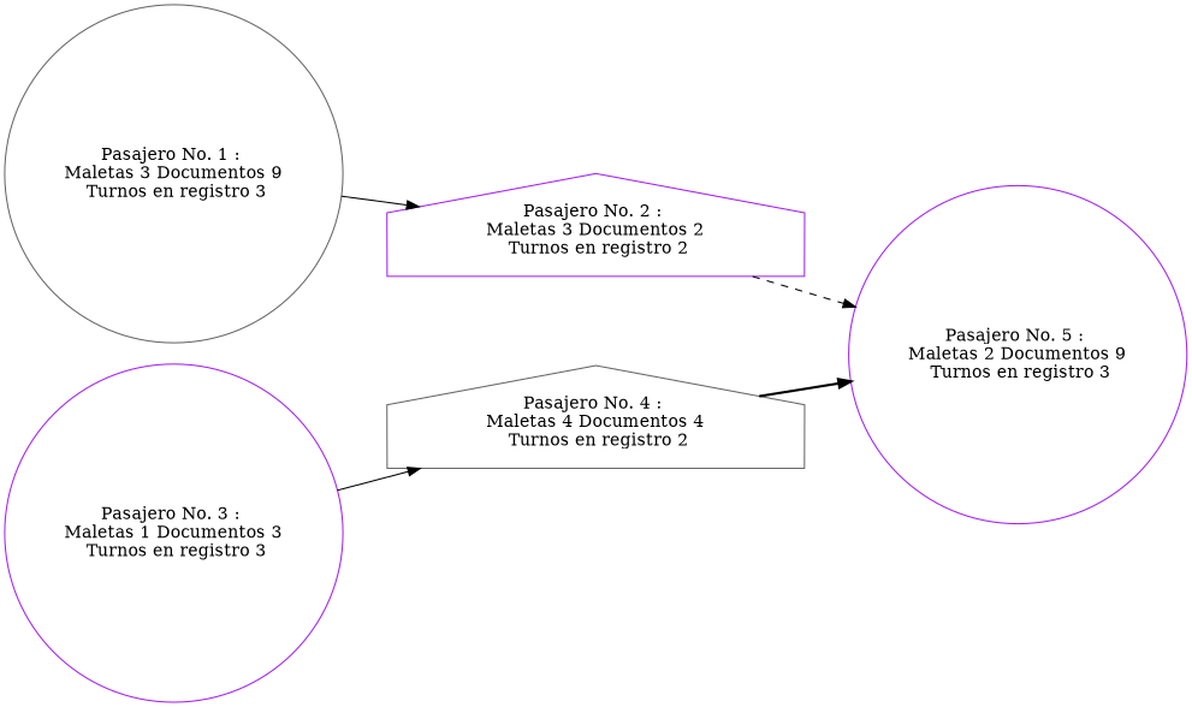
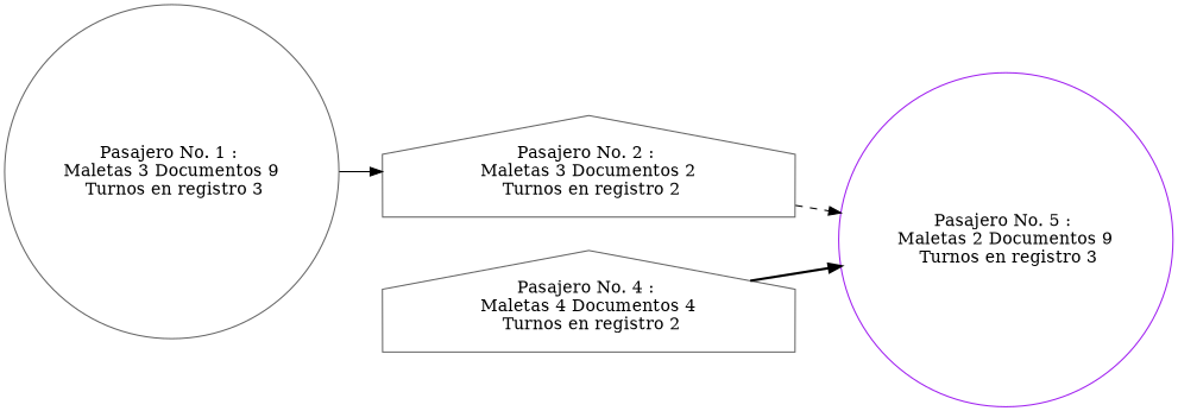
  digraph {
    rankdir=LR
    node [color=purple shape=circle]
    edge [style=solid]
    n1 [color=gray40 label="Pasajero No. 1 : \nMaletas 3 Documentos 9\n Turnos en registro 3"]
-   n2 [label="Pasajero No. 2 : \nMaletas 3 Documentos 2\n Turnos en registro 2" shape=house]
+   n2 [color=gray40 label="Pasajero No. 2 : \nMaletas 3 Documentos 2\n Turnos en registro 2" shape=house]
    n3 [label="Pasajero No. 5 : \nMaletas 2 Documentos 9\n Turnos en registro 3"]
-   n4 [label="Pasajero No. 3 : \nMaletas 1 Documentos 3\n Turnos en registro 3"]
    n5 [color=gray40 label="Pasajero No. 4 : \nMaletas 4 Documentos 4\n Turnos en registro 2" shape=house]
    n1 -> n2
    n2 -> n3 [style=dashed]
-   n4 -> n5
    n5 -> n3 [style=bold]
  }
